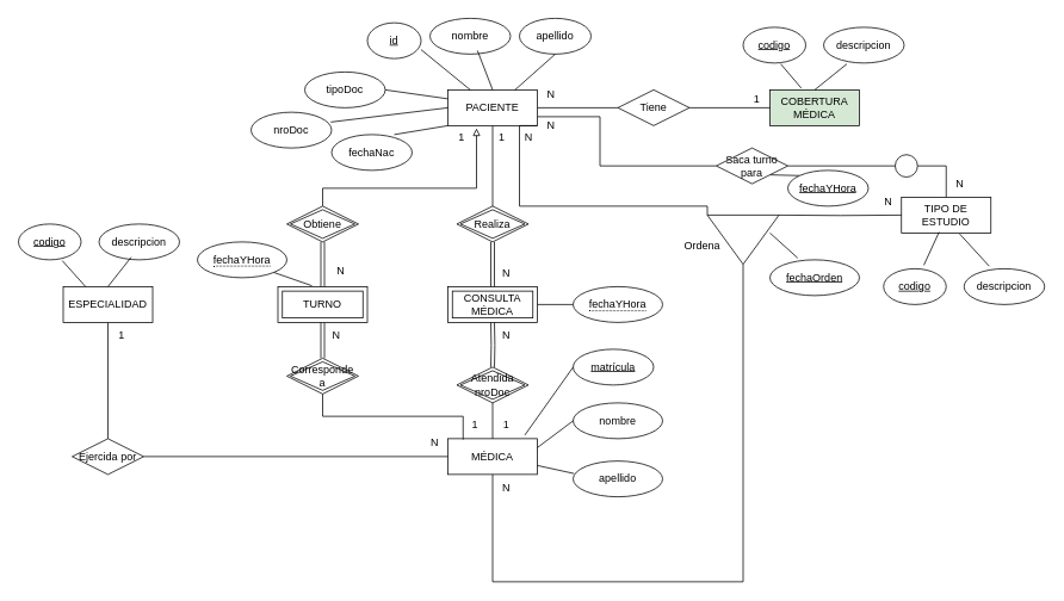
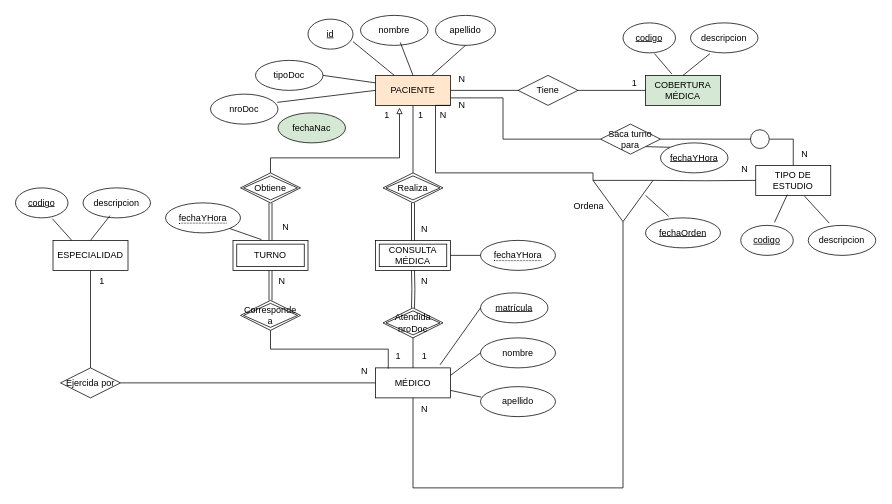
  <mxCell id="0" />
  <mxCell id="1" parent="0" />
  <mxCell id="2" style="edgeStyle=orthogonalEdgeStyle;rounded=0;orthogonalLoop=1;jettySize=auto;html=1;exitX=1;exitY=0.5;exitDx=0;exitDy=0;entryX=0;entryY=0.5;entryDx=0;entryDy=0;endArrow=none;endFill=0;" edge="1" parent="1" source="5" target="24"><mxGeometry relative="1" as="geometry" /></mxCell>
  <mxCell id="3" style="edgeStyle=orthogonalEdgeStyle;rounded=0;orthogonalLoop=1;jettySize=auto;html=1;exitX=0.5;exitY=1;exitDx=0;exitDy=0;entryX=0.5;entryY=0;entryDx=0;entryDy=0;endArrow=none;endFill=0;" edge="1" parent="1" source="5" target="29"><mxGeometry relative="1" as="geometry" /></mxCell>
  <mxCell id="4" style="edgeStyle=orthogonalEdgeStyle;rounded=0;orthogonalLoop=1;jettySize=auto;html=1;exitX=1;exitY=0.75;exitDx=0;exitDy=0;entryX=0;entryY=0.5;entryDx=0;entryDy=0;endArrow=none;endFill=0;" edge="1" parent="1" source="5" target="85"><mxGeometry relative="1" as="geometry"><Array as="points"><mxPoint x="670" y="130" /><mxPoint x="670" y="185" /></Array></mxGeometry></mxCell>
- <mxCell id="5" value="PACIENTE" style="whiteSpace=wrap;html=1;align=center;" vertex="1" parent="1"><mxGeometry x="500" y="100" width="100" height="40" as="geometry" /></mxCell>
+ <mxCell id="5" value="PACIENTE" style="whiteSpace=wrap;html=1;align=center;fillColor=#ffe6cc;" vertex="1" parent="1"><mxGeometry x="500" y="100" width="100" height="40" as="geometry" /></mxCell>
  <mxCell id="6" value="id" style="ellipse;whiteSpace=wrap;html=1;align=center;fontStyle=4;" vertex="1" parent="1"><mxGeometry x="410" y="25" width="60" height="40" as="geometry" /></mxCell>
  <mxCell id="7" value="nombre" style="ellipse;whiteSpace=wrap;html=1;align=center;" vertex="1" parent="1"><mxGeometry x="480" y="20" width="90" height="40" as="geometry" /></mxCell>
  <mxCell id="8" value="apellido" style="ellipse;whiteSpace=wrap;html=1;align=center;" vertex="1" parent="1"><mxGeometry x="580" y="20" width="80" height="40" as="geometry" /></mxCell>
  <mxCell id="9" value="tipoDoc" style="ellipse;whiteSpace=wrap;html=1;align=center;" vertex="1" parent="1"><mxGeometry y="80" width="90" height="40" as="geometry" x="340" /></mxCell>
  <mxCell id="10" value="nroDoc" style="ellipse;whiteSpace=wrap;html=1;align=center;" vertex="1" parent="1"><mxGeometry x="280" y="125" width="90" height="40" as="geometry" /></mxCell>
- <mxCell id="11" value="fechaNac" style="ellipse;whiteSpace=wrap;html=1;align=center;" vertex="1" parent="1"><mxGeometry x="370" y="150" width="90" height="40" as="geometry" /></mxCell>
+ <mxCell id="11" value="fechaNac" style="ellipse;whiteSpace=wrap;html=1;align=center;fillColor=#d5e8d4;" vertex="1" parent="1"><mxGeometry x="370" y="150" width="90" height="40" as="geometry" /></mxCell>
  <mxCell id="12" value="" style="endArrow=none;html=1;rounded=0;entryX=0.5;entryY=1;entryDx=0;entryDy=0;exitX=0.75;exitY=0;exitDx=0;exitDy=0;" edge="1" parent="1" source="5" target="8"><mxGeometry width="50" height="50" relative="1" as="geometry"><mxPoint x="490" y="260" as="sourcePoint" /><mxPoint x="540" y="210" as="targetPoint" /></mxGeometry></mxCell>
  <mxCell id="13" value="" style="endArrow=none;html=1;rounded=0;entryX=0.589;entryY=0.9;entryDx=0;entryDy=0;exitX=0.5;exitY=0;exitDx=0;exitDy=0;entryPerimeter=0;" edge="1" parent="1" source="5" target="7"><mxGeometry width="50" height="50" relative="1" as="geometry"><mxPoint x="585" y="110" as="sourcePoint" /><mxPoint x="630" y="70" as="targetPoint" /></mxGeometry></mxCell>
  <mxCell id="14" value="" style="endArrow=none;html=1;rounded=0;entryX=1;entryY=0.75;entryDx=0;entryDy=0;exitX=0.25;exitY=0;exitDx=0;exitDy=0;entryPerimeter=0;" edge="1" parent="1" source="5" target="6"><mxGeometry width="50" height="50" relative="1" as="geometry"><mxPoint x="560" y="110" as="sourcePoint" /><mxPoint x="543" y="66" as="targetPoint" /></mxGeometry></mxCell>
  <mxCell id="15" value="" style="endArrow=none;html=1;rounded=0;entryX=1;entryY=0.5;entryDx=0;entryDy=0;exitX=0;exitY=0.25;exitDx=0;exitDy=0;" edge="1" parent="1" source="5" target="9"><mxGeometry width="50" height="50" relative="1" as="geometry"><mxPoint x="535" y="110" as="sourcePoint" /><mxPoint x="480" y="80" as="targetPoint" /></mxGeometry></mxCell>
  <mxCell id="16" value="" style="endArrow=none;html=1;rounded=0;entryX=0.989;entryY=0.275;entryDx=0;entryDy=0;exitX=0;exitY=0.5;exitDx=0;exitDy=0;entryPerimeter=0;" edge="1" parent="1" source="5" target="10"><mxGeometry width="50" height="50" relative="1" as="geometry"><mxPoint x="510" y="120" as="sourcePoint" /><mxPoint x="440" y="120" as="targetPoint" /></mxGeometry></mxCell>
- <mxCell id="17" value="" style="endArrow=none;html=1;rounded=0;entryX=0.778;entryY=0;entryDx=0;entryDy=0;exitX=0;exitY=1;exitDx=0;exitDy=0;entryPerimeter=0;" edge="1" parent="1" source="5" target="11"><mxGeometry width="50" height="50" relative="1" as="geometry"><mxPoint x="510" y="130" as="sourcePoint" /><mxPoint x="439" y="161" as="targetPoint" /></mxGeometry></mxCell>
  <mxCell id="18" value="COBERTURA MÉDICA" style="whiteSpace=wrap;html=1;align=center;fillColor=#d5e8d4;" vertex="1" parent="1"><mxGeometry x="860" y="100" width="100" height="40" as="geometry" /></mxCell>
  <mxCell id="19" value="codigo" style="ellipse;whiteSpace=wrap;html=1;align=center;fontStyle=4;" vertex="1" parent="1"><mxGeometry x="830" y="30" width="70" height="40" as="geometry" /></mxCell>
  <mxCell id="20" value="descripcion" style="ellipse;whiteSpace=wrap;html=1;align=center;" vertex="1" parent="1"><mxGeometry x="920" y="30" width="90" height="40" as="geometry" /></mxCell>
  <mxCell id="21" value="" style="endArrow=none;html=1;rounded=0;entryX=0.6;entryY=1.025;entryDx=0;entryDy=0;exitX=0.35;exitY=-0.05;exitDx=0;exitDy=0;entryPerimeter=0;exitPerimeter=0;" edge="1" parent="1" source="18" target="19"><mxGeometry width="50" height="50" relative="1" as="geometry"><mxPoint x="585" y="110" as="sourcePoint" /><mxPoint x="630" y="70" as="targetPoint" /></mxGeometry></mxCell>
  <mxCell id="22" value="" style="endArrow=none;html=1;rounded=0;entryX=0.289;entryY=1.025;entryDx=0;entryDy=0;exitX=0.5;exitY=0;exitDx=0;exitDy=0;entryPerimeter=0;" edge="1" parent="1" source="18" target="20"><mxGeometry width="50" height="50" relative="1" as="geometry"><mxPoint x="905" y="108" as="sourcePoint" /><mxPoint x="882" y="81" as="targetPoint" /></mxGeometry></mxCell>
  <mxCell id="23" style="edgeStyle=orthogonalEdgeStyle;rounded=0;orthogonalLoop=1;jettySize=auto;html=1;exitX=1;exitY=0.5;exitDx=0;exitDy=0;entryX=0;entryY=0.5;entryDx=0;entryDy=0;endArrow=none;endFill=0;" edge="1" parent="1" source="24" target="18"><mxGeometry relative="1" as="geometry" /></mxCell>
  <mxCell id="24" value="Tiene" style="shape=rhombus;perimeter=rhombusPerimeter;whiteSpace=wrap;html=1;align=center;" vertex="1" parent="1"><mxGeometry x="690" y="100" width="80" height="40" as="geometry" /></mxCell>
  <mxCell id="25" value="1" style="text;html=1;align=center;verticalAlign=middle;resizable=0;points=[];autosize=1;strokeColor=none;fillColor=none;" vertex="1" parent="1"><mxGeometry x="830" y="95" width="30" height="30" as="geometry" /></mxCell>
  <mxCell id="26" value="N" style="text;html=1;align=center;verticalAlign=middle;resizable=0;points=[];autosize=1;strokeColor=none;fillColor=none;" vertex="1" parent="1"><mxGeometry x="600" y="90" width="30" height="30" as="geometry" /></mxCell>
  <mxCell id="27" value="CONSULTA MÉDICA" style="shape=ext;margin=3;double=1;whiteSpace=wrap;html=1;align=center;" vertex="1" parent="1"><mxGeometry x="500" y="320" width="100" height="40" as="geometry" /></mxCell>
  <mxCell id="28" style="edgeStyle=orthogonalEdgeStyle;rounded=0;orthogonalLoop=1;jettySize=auto;html=1;exitX=0.5;exitY=1;exitDx=0;exitDy=0;entryX=0.5;entryY=0;entryDx=0;entryDy=0;endArrow=none;endFill=0;shape=link;" edge="1" parent="1" source="29" target="27"><mxGeometry relative="1" as="geometry" /></mxCell>
  <mxCell id="29" value="Realiza" style="shape=rhombus;double=1;perimeter=rhombusPerimeter;whiteSpace=wrap;html=1;align=center;" vertex="1" parent="1"><mxGeometry x="510" y="230" width="80" height="40" as="geometry" /></mxCell>
  <mxCell id="30" value="&lt;span style=&quot;border-bottom: 1px dotted&quot;&gt;fechaYHora&lt;/span&gt;" style="ellipse;whiteSpace=wrap;html=1;align=center;" vertex="1" parent="1"><mxGeometry x="640" y="320" width="100" height="40" as="geometry" /></mxCell>
  <mxCell id="31" value="" style="endArrow=none;html=1;rounded=0;entryX=0.778;entryY=0;entryDx=0;entryDy=0;exitX=0;exitY=0.5;exitDx=0;exitDy=0;entryPerimeter=0;" edge="1" parent="1" source="30"><mxGeometry width="50" height="50" relative="1" as="geometry"><mxPoint x="650" y="290" as="sourcePoint" /><mxPoint x="600" y="340" as="targetPoint" /></mxGeometry></mxCell>
  <mxCell id="32" value="TIPO DE ESTUDIO" style="whiteSpace=wrap;html=1;align=center;" vertex="1" parent="1"><mxGeometry x="1007" y="220" width="100" height="40" as="geometry" /></mxCell>
  <mxCell id="33" style="edgeStyle=orthogonalEdgeStyle;rounded=0;orthogonalLoop=1;jettySize=auto;html=1;exitX=0;exitY=0.5;exitDx=0;exitDy=0;entryX=1;entryY=1;entryDx=0;entryDy=0;endArrow=none;endFill=0;" edge="1" parent="1" target="5"><mxGeometry relative="1" as="geometry"><mxPoint x="790" y="240" as="sourcePoint" /><Array as="points"><mxPoint x="790" y="230" /><mxPoint x="580" y="230" /><mxPoint x="580" y="140" /></Array></mxGeometry></mxCell>
  <mxCell id="34" style="edgeStyle=orthogonalEdgeStyle;rounded=0;orthogonalLoop=1;jettySize=auto;html=1;exitX=1;exitY=0.5;exitDx=0;exitDy=0;entryX=0;entryY=0.5;entryDx=0;entryDy=0;endArrow=none;endFill=0;" edge="1" parent="1" target="32"><mxGeometry relative="1" as="geometry"><mxPoint x="870" y="240" as="sourcePoint" /></mxGeometry></mxCell>
  <mxCell id="35" value="1" style="text;html=1;align=center;verticalAlign=middle;resizable=0;points=[];autosize=1;strokeColor=none;fillColor=none;" vertex="1" parent="1"><mxGeometry x="545" y="138" width="30" height="30" as="geometry" /></mxCell>
  <mxCell id="36" value="N" style="text;html=1;align=center;verticalAlign=middle;resizable=0;points=[];autosize=1;strokeColor=none;fillColor=none;" vertex="1" parent="1"><mxGeometry x="550" y="290" width="30" height="30" as="geometry" /></mxCell>
  <mxCell id="37" value="N" style="text;html=1;align=center;verticalAlign=middle;resizable=0;points=[];autosize=1;strokeColor=none;fillColor=none;" vertex="1" parent="1"><mxGeometry x="977" y="210" width="30" height="30" as="geometry" /></mxCell>
  <mxCell id="38" value="N" style="text;html=1;align=center;verticalAlign=middle;resizable=0;points=[];autosize=1;strokeColor=none;fillColor=none;" vertex="1" parent="1"><mxGeometry x="575" y="138" width="30" height="30" as="geometry" /></mxCell>
  <mxCell id="39" value="codigo" style="ellipse;whiteSpace=wrap;html=1;align=center;fontStyle=4;" vertex="1" parent="1"><mxGeometry x="987" y="300" width="70" height="40" as="geometry" /></mxCell>
  <mxCell id="40" value="descripcion" style="ellipse;whiteSpace=wrap;html=1;align=center;" vertex="1" parent="1"><mxGeometry x="1077" y="300" width="90" height="40" as="geometry" /></mxCell>
  <mxCell id="41" value="" style="endArrow=none;html=1;rounded=0;entryX=0;entryY=0;entryDx=0;entryDy=0;exitX=1;exitY=1;exitDx=0;exitDy=0;" edge="1" parent="1" source="85" target="86"><mxGeometry width="50" height="50" relative="1" as="geometry"><mxPoint x="1052" y="108" as="sourcePoint" /><mxPoint x="1029" y="81" as="targetPoint" /></mxGeometry></mxCell>
  <mxCell id="42" value="" style="endArrow=none;html=1;rounded=0;exitX=0.65;exitY=1.025;exitDx=0;exitDy=0;exitPerimeter=0;entryX=0.311;entryY=-0.075;entryDx=0;entryDy=0;entryPerimeter=0;" edge="1" parent="1" source="32" target="40"><mxGeometry width="50" height="50" relative="1" as="geometry"><mxPoint x="1059" y="271" as="sourcePoint" /><mxPoint x="1107" y="290" as="targetPoint" /></mxGeometry></mxCell>
- <mxCell id="43" value="MÉDICA" style="whiteSpace=wrap;html=1;align=center;" vertex="1" parent="1"><mxGeometry x="500" y="490" width="100" height="40" as="geometry" /></mxCell>
+ <mxCell id="43" value="MÉDICO" style="whiteSpace=wrap;html=1;align=center;" vertex="1" parent="1"><mxGeometry x="500" y="490" width="100" height="40" as="geometry" /></mxCell>
  <mxCell id="44" style="edgeStyle=orthogonalEdgeStyle;rounded=0;orthogonalLoop=1;jettySize=auto;html=1;exitX=0.5;exitY=1;exitDx=0;exitDy=0;entryX=0.5;entryY=0;entryDx=0;entryDy=0;endArrow=none;endFill=0;" edge="1" parent="1" source="45" target="43"><mxGeometry relative="1" as="geometry" /></mxCell>
  <mxCell id="45" value="Atendida nroDoc" style="shape=rhombus;double=1;perimeter=rhombusPerimeter;whiteSpace=wrap;html=1;align=center;" vertex="1" parent="1"><mxGeometry x="510" y="410" width="80" height="40" as="geometry" /></mxCell>
  <mxCell id="46" style="edgeStyle=orthogonalEdgeStyle;rounded=0;orthogonalLoop=1;jettySize=auto;html=1;entryX=0.5;entryY=0;entryDx=0;entryDy=0;endArrow=none;endFill=0;shape=link;" edge="1" parent="1" target="45"><mxGeometry relative="1" as="geometry"><mxPoint x="550" y="360" as="sourcePoint" /><mxPoint x="560" y="330" as="targetPoint" /></mxGeometry></mxCell>
  <mxCell id="47" value="1" style="text;html=1;align=center;verticalAlign=middle;resizable=0;points=[];autosize=1;strokeColor=none;fillColor=none;" vertex="1" parent="1"><mxGeometry x="550" y="460" width="30" height="30" as="geometry" /></mxCell>
  <mxCell id="48" value="N" style="text;html=1;align=center;verticalAlign=middle;resizable=0;points=[];autosize=1;strokeColor=none;fillColor=none;" vertex="1" parent="1"><mxGeometry x="550" y="360" width="30" height="30" as="geometry" /></mxCell>
  <mxCell id="49" value="matrícula" style="ellipse;whiteSpace=wrap;html=1;align=center;fontStyle=4;" vertex="1" parent="1"><mxGeometry x="640" y="390" width="90" height="40" as="geometry" /></mxCell>
  <mxCell id="50" value="nombre" style="ellipse;whiteSpace=wrap;html=1;align=center;" vertex="1" parent="1"><mxGeometry x="640" y="450" width="100" height="40" as="geometry" /></mxCell>
  <mxCell id="51" value="apellido" style="ellipse;whiteSpace=wrap;html=1;align=center;" vertex="1" parent="1"><mxGeometry x="640" y="515" width="100" height="40" as="geometry" /></mxCell>
  <mxCell id="52" value="" style="endArrow=none;html=1;rounded=0;entryX=0.86;entryY=-0.1;entryDx=0;entryDy=0;exitX=0;exitY=0.5;exitDx=0;exitDy=0;entryPerimeter=0;" edge="1" parent="1" source="49" target="43"><mxGeometry width="50" height="50" relative="1" as="geometry"><mxPoint x="650" y="350" as="sourcePoint" /><mxPoint x="610" y="350" as="targetPoint" /></mxGeometry></mxCell>
  <mxCell id="53" value="" style="endArrow=none;html=1;rounded=0;entryX=1;entryY=0.25;entryDx=0;entryDy=0;exitX=0;exitY=0.5;exitDx=0;exitDy=0;" edge="1" parent="1" source="50" target="43"><mxGeometry width="50" height="50" relative="1" as="geometry"><mxPoint x="650" y="450" as="sourcePoint" /><mxPoint x="596" y="496" as="targetPoint" /></mxGeometry></mxCell>
  <mxCell id="54" value="" style="endArrow=none;html=1;rounded=0;entryX=1;entryY=0.75;entryDx=0;entryDy=0;exitX=0.01;exitY=0.35;exitDx=0;exitDy=0;exitPerimeter=0;" edge="1" parent="1" source="51" target="43"><mxGeometry width="50" height="50" relative="1" as="geometry"><mxPoint x="650" y="510" as="sourcePoint" /><mxPoint x="610" y="510" as="targetPoint" /></mxGeometry></mxCell>
  <mxCell id="55" style="edgeStyle=orthogonalEdgeStyle;rounded=0;orthogonalLoop=1;jettySize=auto;html=1;exitX=0.5;exitY=1;exitDx=0;exitDy=0;entryX=0.5;entryY=0;entryDx=0;entryDy=0;endArrow=none;endFill=0;" edge="1" parent="1" source="56" target="58"><mxGeometry relative="1" as="geometry" /></mxCell>
  <mxCell id="56" value="ESPECIALIDAD" style="whiteSpace=wrap;html=1;align=center;" vertex="1" parent="1"><mxGeometry x="70" y="320" width="100" height="40" as="geometry" /></mxCell>
  <mxCell id="57" style="edgeStyle=orthogonalEdgeStyle;rounded=0;orthogonalLoop=1;jettySize=auto;html=1;exitX=1;exitY=0.5;exitDx=0;exitDy=0;entryX=0;entryY=0.5;entryDx=0;entryDy=0;endArrow=none;endFill=0;" edge="1" parent="1" source="58" target="43"><mxGeometry relative="1" as="geometry" /></mxCell>
  <mxCell id="58" value="Ejercida por" style="shape=rhombus;perimeter=rhombusPerimeter;whiteSpace=wrap;html=1;align=center;" vertex="1" parent="1"><mxGeometry x="80" y="490" width="80" height="40" as="geometry" /></mxCell>
  <mxCell id="59" value="N" style="text;html=1;align=center;verticalAlign=middle;resizable=0;points=[];autosize=1;strokeColor=none;fillColor=none;" vertex="1" parent="1"><mxGeometry x="470" y="480" width="30" height="30" as="geometry" /></mxCell>
  <mxCell id="60" value="1" style="text;html=1;align=center;verticalAlign=middle;resizable=0;points=[];autosize=1;strokeColor=none;fillColor=none;" vertex="1" parent="1"><mxGeometry x="120" y="360" width="30" height="30" as="geometry" /></mxCell>
  <mxCell id="61" value="codigo" style="ellipse;whiteSpace=wrap;html=1;align=center;fontStyle=4;" vertex="1" parent="1"><mxGeometry x="20" y="250" width="70" height="40" as="geometry" /></mxCell>
  <mxCell id="62" value="descripcion" style="ellipse;whiteSpace=wrap;html=1;align=center;" vertex="1" parent="1"><mxGeometry x="110" y="250" width="90" height="40" as="geometry" /></mxCell>
  <mxCell id="63" value="" style="endArrow=none;html=1;rounded=0;entryX=0.25;entryY=0;entryDx=0;entryDy=0;exitX=0.7;exitY=1.025;exitDx=0;exitDy=0;exitPerimeter=0;" edge="1" parent="1" source="61" target="56"><mxGeometry width="50" height="50" relative="1" as="geometry"><mxPoint y="150" as="sourcePoint" x="340" /><mxPoint x="290" y="200" as="targetPoint" /></mxGeometry></mxCell>
  <mxCell id="64" value="" style="endArrow=none;html=1;rounded=0;exitX=0.4;exitY=0.925;exitDx=0;exitDy=0;exitPerimeter=0;entryX=0.5;entryY=0;entryDx=0;entryDy=0;" edge="1" parent="1" source="62" target="56"><mxGeometry width="50" height="50" relative="1" as="geometry"><mxPoint x="79" y="301" as="sourcePoint" /><mxPoint x="120" y="310" as="targetPoint" /></mxGeometry></mxCell>
  <mxCell id="65" style="edgeStyle=orthogonalEdgeStyle;rounded=0;orthogonalLoop=1;jettySize=auto;html=1;exitX=0.5;exitY=1;exitDx=0;exitDy=0;entryX=0.5;entryY=0;entryDx=0;entryDy=0;endArrow=none;endFill=0;shape=link;" edge="1" parent="1" source="66" target="70"><mxGeometry relative="1" as="geometry" /></mxCell>
  <mxCell id="66" value="TURNO" style="shape=ext;margin=3;double=1;whiteSpace=wrap;html=1;align=center;" vertex="1" parent="1"><mxGeometry x="310" y="320" width="100" height="40" as="geometry" /></mxCell>
  <mxCell id="67" style="edgeStyle=orthogonalEdgeStyle;rounded=0;orthogonalLoop=1;jettySize=auto;html=1;exitX=0.5;exitY=1;exitDx=0;exitDy=0;entryX=0.5;entryY=0;entryDx=0;entryDy=0;endArrow=none;endFill=0;shape=link;" edge="1" parent="1" source="68" target="66"><mxGeometry relative="1" as="geometry" /></mxCell>
  <mxCell id="68" value="Obtiene" style="shape=rhombus;double=1;perimeter=rhombusPerimeter;whiteSpace=wrap;html=1;align=center;" vertex="1" parent="1"><mxGeometry x="320" y="230" width="80" height="40" as="geometry" /></mxCell>
  <mxCell id="69" style="edgeStyle=orthogonalEdgeStyle;rounded=0;orthogonalLoop=1;jettySize=auto;html=1;exitX=0.5;exitY=0;exitDx=0;exitDy=0;entryX=0.32;entryY=1.075;entryDx=0;entryDy=0;entryPerimeter=0;endArrow=block;endFill=0;" edge="1" parent="1" source="68" target="5"><mxGeometry relative="1" as="geometry"><Array as="points"><mxPoint x="360" y="210" /><mxPoint x="532" y="210" /></Array></mxGeometry></mxCell>
  <mxCell id="70" value="Corresponde a" style="shape=rhombus;double=1;perimeter=rhombusPerimeter;whiteSpace=wrap;html=1;align=center;" vertex="1" parent="1"><mxGeometry x="320" y="400" width="80" height="40" as="geometry" /></mxCell>
  <mxCell id="71" style="edgeStyle=orthogonalEdgeStyle;rounded=0;orthogonalLoop=1;jettySize=auto;html=1;exitX=0.5;exitY=1;exitDx=0;exitDy=0;entryX=0.17;entryY=0.025;entryDx=0;entryDy=0;entryPerimeter=0;endArrow=none;endFill=0;" edge="1" parent="1" source="70" target="43"><mxGeometry relative="1" as="geometry" /></mxCell>
  <mxCell id="72" value="1" style="text;html=1;align=center;verticalAlign=middle;resizable=0;points=[];autosize=1;strokeColor=none;fillColor=none;" vertex="1" parent="1"><mxGeometry x="500" y="138" width="30" height="30" as="geometry" /></mxCell>
  <mxCell id="73" value="N" style="text;html=1;align=center;verticalAlign=middle;resizable=0;points=[];autosize=1;strokeColor=none;fillColor=none;" vertex="1" parent="1"><mxGeometry x="365" y="288" width="30" height="30" as="geometry" /></mxCell>
  <mxCell id="74" value="1" style="text;html=1;align=center;verticalAlign=middle;resizable=0;points=[];autosize=1;strokeColor=none;fillColor=none;" vertex="1" parent="1"><mxGeometry x="515" y="460" width="30" height="30" as="geometry" /></mxCell>
  <mxCell id="75" value="N" style="text;html=1;align=center;verticalAlign=middle;resizable=0;points=[];autosize=1;strokeColor=none;fillColor=none;" vertex="1" parent="1"><mxGeometry x="360" y="360" width="30" height="30" as="geometry" /></mxCell>
  <mxCell id="76" value="&lt;span style=&quot;border-bottom: 1px dotted&quot;&gt;fechaYHora&lt;/span&gt;" style="ellipse;whiteSpace=wrap;html=1;align=center;" vertex="1" parent="1"><mxGeometry x="220" y="270" width="100" height="40" as="geometry" /></mxCell>
  <mxCell id="77" value="" style="endArrow=none;html=1;rounded=0;entryX=1;entryY=1;entryDx=0;entryDy=0;exitX=0.38;exitY=-0.025;exitDx=0;exitDy=0;exitPerimeter=0;" edge="1" parent="1" source="66" target="76"><mxGeometry width="50" height="50" relative="1" as="geometry"><mxPoint x="335" y="320" as="sourcePoint" /><mxPoint x="610" y="350" as="targetPoint" /></mxGeometry></mxCell>
  <mxCell id="78" value="" style="verticalLabelPosition=bottom;verticalAlign=top;html=1;shape=mxgraph.basic.acute_triangle;dx=0.5;rotation=-180;" vertex="1" parent="1"><mxGeometry x="790" y="240" width="80" height="55" as="geometry" /></mxCell>
  <mxCell id="79" value="" style="endArrow=none;html=1;rounded=0;exitX=0;exitY=0;exitDx=40;exitDy=0;exitPerimeter=0;" edge="1" parent="1" source="78"><mxGeometry width="50" height="50" relative="1" as="geometry"><mxPoint x="1059" y="271" as="sourcePoint" /><mxPoint x="830" y="650" as="targetPoint" /></mxGeometry></mxCell>
  <mxCell id="80" value="" style="endArrow=none;html=1;rounded=0;" edge="1" parent="1"><mxGeometry width="50" height="50" relative="1" as="geometry"><mxPoint x="550" y="650" as="sourcePoint" /><mxPoint x="830" y="650" as="targetPoint" /></mxGeometry></mxCell>
  <mxCell id="81" value="" style="endArrow=none;html=1;rounded=0;entryX=0.5;entryY=1;entryDx=0;entryDy=0;" edge="1" parent="1" target="43"><mxGeometry width="50" height="50" relative="1" as="geometry"><mxPoint x="550" y="650" as="sourcePoint" /><mxPoint x="840" y="660" as="targetPoint" /></mxGeometry></mxCell>
  <mxCell id="82" value="Ordena" style="text;html=1;align=center;verticalAlign=middle;resizable=0;points=[];autosize=1;strokeColor=none;fillColor=none;" vertex="1" parent="1"><mxGeometry x="754" y="260" width="60" height="30" as="geometry" /></mxCell>
  <mxCell id="83" value="N" style="text;html=1;align=center;verticalAlign=middle;resizable=0;points=[];autosize=1;strokeColor=none;fillColor=none;" vertex="1" parent="1"><mxGeometry x="550" y="530" width="30" height="30" as="geometry" /></mxCell>
  <mxCell id="84" style="edgeStyle=orthogonalEdgeStyle;rounded=0;orthogonalLoop=1;jettySize=auto;html=1;exitX=1;exitY=0.5;exitDx=0;exitDy=0;entryX=0.5;entryY=0;entryDx=0;entryDy=0;endArrow=none;endFill=0;" edge="1" parent="1" source="90" target="32"><mxGeometry relative="1" as="geometry" /></mxCell>
  <mxCell id="85" value="Saca turno para" style="shape=rhombus;perimeter=rhombusPerimeter;whiteSpace=wrap;html=1;align=center;" vertex="1" parent="1"><mxGeometry x="800" y="165" width="80" height="40" as="geometry" /></mxCell>
  <mxCell id="86" value="fechaYHora" style="ellipse;whiteSpace=wrap;html=1;align=center;fontStyle=4;" vertex="1" parent="1"><mxGeometry x="880" y="190" width="90" height="40" as="geometry" /></mxCell>
  <mxCell id="87" value="N" style="text;html=1;align=center;verticalAlign=middle;resizable=0;points=[];autosize=1;strokeColor=none;fillColor=none;" vertex="1" parent="1"><mxGeometry x="1057" y="190" width="30" height="30" as="geometry" /></mxCell>
  <mxCell id="88" value="N" style="text;html=1;align=center;verticalAlign=middle;resizable=0;points=[];autosize=1;strokeColor=none;fillColor=none;" vertex="1" parent="1"><mxGeometry x="600" y="125" width="30" height="30" as="geometry" /></mxCell>
  <mxCell id="89" value="" style="edgeStyle=orthogonalEdgeStyle;rounded=0;orthogonalLoop=1;jettySize=auto;html=1;exitX=1;exitY=0.5;exitDx=0;exitDy=0;entryX=0.5;entryY=0;entryDx=0;entryDy=0;endArrow=none;endFill=0;" edge="1" parent="1" source="85" target="90"><mxGeometry relative="1" as="geometry"><mxPoint x="880" y="185" as="sourcePoint" /><mxPoint x="1057" y="220" as="targetPoint" /><Array as="points"><mxPoint x="1013" y="185" /></Array></mxGeometry></mxCell>
  <mxCell id="90" value="" style="ellipse;whiteSpace=wrap;html=1;aspect=fixed;" vertex="1" parent="1"><mxGeometry x="1000" y="172.5" width="25" height="25" as="geometry" /></mxCell>
  <mxCell id="91" value="fechaOrden" style="ellipse;whiteSpace=wrap;html=1;align=center;fontStyle=4;" vertex="1" parent="1"><mxGeometry x="860" y="290" width="100" height="40" as="geometry" /></mxCell>
  <mxCell id="92" value="" style="endArrow=none;html=1;rounded=0;exitX=0.42;exitY=0.975;exitDx=0;exitDy=0;exitPerimeter=0;entryX=0.643;entryY=-0.1;entryDx=0;entryDy=0;entryPerimeter=0;" edge="1" parent="1" source="32" target="39"><mxGeometry width="50" height="50" relative="1" as="geometry"><mxPoint x="1082" y="271" as="sourcePoint" /><mxPoint x="1115" y="307" as="targetPoint" /></mxGeometry></mxCell>
  <mxCell id="93" value="" style="endArrow=none;html=1;rounded=0;exitX=0.125;exitY=0.636;exitDx=0;exitDy=0;exitPerimeter=0;entryX=0.31;entryY=-0.05;entryDx=0;entryDy=0;entryPerimeter=0;" edge="1" parent="1" source="78" target="91"><mxGeometry width="50" height="50" relative="1" as="geometry"><mxPoint x="1059" y="269" as="sourcePoint" /><mxPoint x="1042" y="306" as="targetPoint" /></mxGeometry></mxCell>
